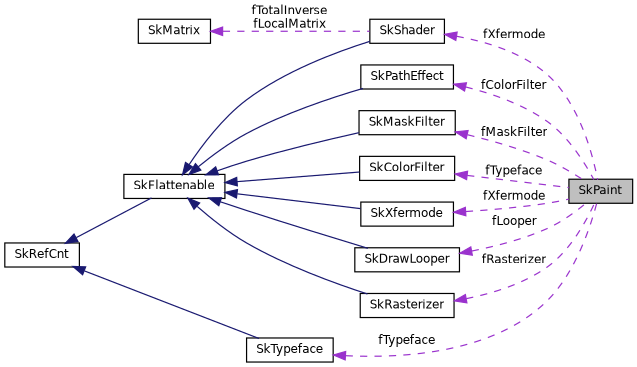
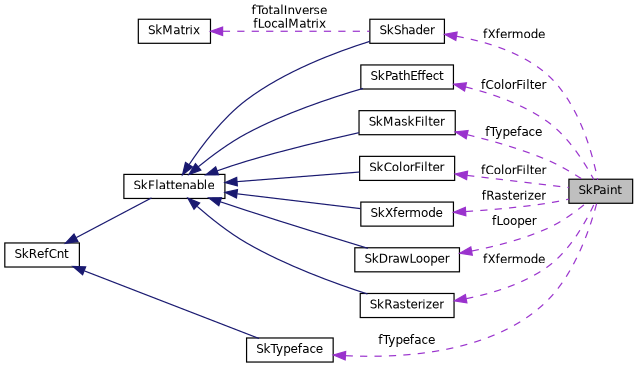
  digraph {
    fontname="DejaVu Sans"
    rankdir=LR
    node [color=black fillcolor=white fontname="DejaVu Sans" fontsize=10 shape=record style=filled]
    edge [color=darkorchid3 dir=back fontname="DejaVu Sans" fontsize=10 labelfontname=FreeSans labelfontsize=10 style=dashed]
    n1 [fillcolor=grey75 fontcolor=black height=0.2 label=SkPaint width=0.4]
    n2 [height=0.2 label=SkPathEffect width=0.4]
    n3 [height=0.2 label=SkFlattenable width=0.4]
    n4 [height=0.2 label=SkMaskFilter width=0.4]
    n5 [height=0.2 label=SkColorFilter width=0.4]
    n6 [height=0.2 label=SkShader width=0.4]
    n7 [height=0.2 label=SkXfermode width=0.4]
    n8 [height=0.2 label=SkDrawLooper width=0.4]
    n9 [height=0.2 label=SkRasterizer width=0.4]
    n10 [height=0.2 label=SkRefCnt width=0.4]
    n11 [height=0.2 label=SkTypeface width=0.4]
    n12 [height=0.2 label=SkMatrix width=0.4]
    n2 -> n1 [label=fColorFilter]
    n3 -> n2 [color=midnightblue style=solid]
    n3 -> n4 [color=midnightblue style=solid]
    n3 -> n5 [color=midnightblue style=solid]
    n3 -> n6 [color=midnightblue style=solid]
    n3 -> n7 [color=midnightblue style=solid]
    n3 -> n8 [color=midnightblue style=solid]
    n3 -> n9 [color=midnightblue style=solid]
-   n4 -> n1 [label=fMaskFilter]
-   n5 -> n1 [label=fTypeface]
+   n4 -> n1 [label=fTypeface]
+   n5 -> n1 [label=fColorFilter]
    n6 -> n1 [label=fXfermode]
-   n7 -> n1 [label=fXfermode]
+   n7 -> n1 [label=fRasterizer]
    n8 -> n1 [label=fLooper]
-   n9 -> n1 [label=fRasterizer]
+   n9 -> n1 [label=fXfermode]
    n10 -> n3 [color=midnightblue style=solid]
    n10 -> n11 [color=midnightblue style=solid]
    n11 -> n1 [label=fTypeface]
    n12 -> n6 [label="fTotalInverse\nfLocalMatrix"]
  }
